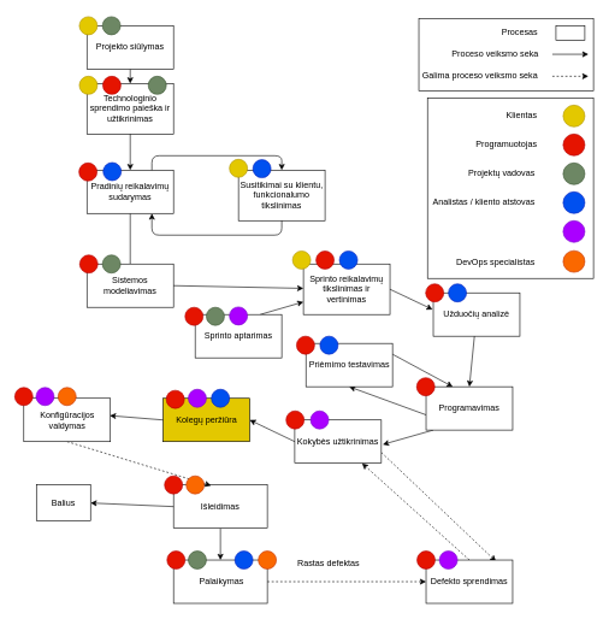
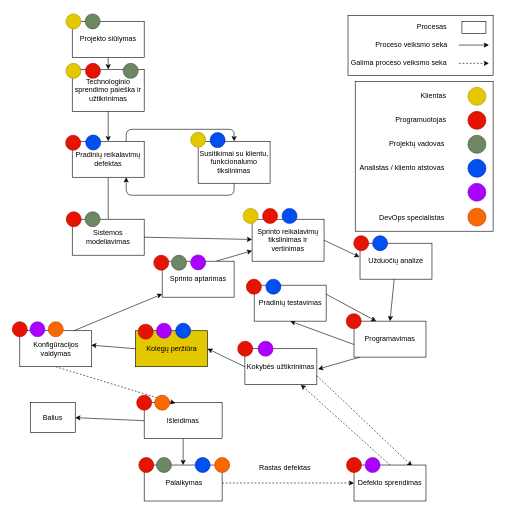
  <mxCell id="0" />
  <mxCell id="1" parent="0" />
  <mxCell id="2" value="Technologinio sprendimo paieška ir užtikrinimas" style="rounded=0;whiteSpace=wrap;html=1;" parent="1" vertex="1"><mxGeometry x="120" y="115" width="120" height="70" as="geometry" /></mxCell>
  <mxCell id="3" style="edgeStyle=none;rounded=0;orthogonalLoop=1;jettySize=auto;html=1;exitX=0.5;exitY=1;exitDx=0;exitDy=0;entryX=0.5;entryY=0;entryDx=0;entryDy=0;endArrow=none;" parent="1" source="4" target="8" edge="1"><mxGeometry relative="1" as="geometry" /></mxCell>
- <mxCell id="4" value="Pradinių reikalavimų sudarymas" style="rounded=0;whiteSpace=wrap;html=1;" parent="1" vertex="1"><mxGeometry x="120" y="235" width="120" height="60" as="geometry" /></mxCell>
+ <mxCell id="4" value="Pradinių reikalavimų defektas" style="rounded=0;whiteSpace=wrap;html=1;" parent="1" vertex="1"><mxGeometry x="120" y="235" width="120" height="60" as="geometry" /></mxCell>
  <mxCell id="5" value="Susitikimai su klientu, funkcionalumo tikslinimas" style="rounded=0;whiteSpace=wrap;html=1;" parent="1" vertex="1"><mxGeometry x="330" y="235" width="120" height="70" as="geometry" /></mxCell>
  <mxCell id="6" value="" style="edgeStyle=elbowEdgeStyle;elbow=horizontal;endArrow=classic;html=1;exitX=0.75;exitY=0;exitDx=0;exitDy=0;entryX=0.5;entryY=0;entryDx=0;entryDy=0;" parent="1" source="4" target="5" edge="1"><mxGeometry width="50" height="50" relative="1" as="geometry"><mxPoint x="120" y="365" as="sourcePoint" /><mxPoint x="170" y="315" as="targetPoint" /><Array as="points"><mxPoint x="310" y="215" /></Array></mxGeometry></mxCell>
  <mxCell id="7" value="" style="edgeStyle=elbowEdgeStyle;elbow=horizontal;endArrow=classic;html=1;entryX=0.75;entryY=1;entryDx=0;entryDy=0;exitX=0.5;exitY=1;exitDx=0;exitDy=0;" parent="1" source="5" target="4" edge="1"><mxGeometry width="50" height="50" relative="1" as="geometry"><mxPoint x="360" y="395" as="sourcePoint" /><mxPoint x="400" y="245" as="targetPoint" /><Array as="points"><mxPoint x="300" y="325" /></Array></mxGeometry></mxCell>
  <mxCell id="8" value="Sistemos modeliavimas" style="rounded=0;whiteSpace=wrap;html=1;" parent="1" vertex="1"><mxGeometry x="120" y="365" width="120" height="60" as="geometry" /></mxCell>
  <mxCell id="9" value="" style="endArrow=classic;html=1;exitX=0.5;exitY=1;exitDx=0;exitDy=0;" parent="1" source="36" target="2" edge="1"><mxGeometry width="50" height="50" relative="1" as="geometry"><mxPoint x="330" y="115" as="sourcePoint" /><mxPoint x="380" y="65" as="targetPoint" /></mxGeometry></mxCell>
  <mxCell id="10" value="" style="endArrow=classic;html=1;exitX=0.5;exitY=1;exitDx=0;exitDy=0;entryX=0.5;entryY=0;entryDx=0;entryDy=0;" parent="1" source="2" target="4" edge="1"><mxGeometry width="50" height="50" relative="1" as="geometry"><mxPoint x="190" y="85" as="sourcePoint" /><mxPoint x="190" y="125" as="targetPoint" /></mxGeometry></mxCell>
  <mxCell id="11" value="Sprinto reikalavimų tikslinimas ir vertinimas" style="rounded=0;whiteSpace=wrap;html=1;" parent="1" vertex="1"><mxGeometry x="420" y="365" width="120" height="70" as="geometry" /></mxCell>
  <mxCell id="12" value="Užduočių analizė" style="rounded=0;whiteSpace=wrap;html=1;" parent="1" vertex="1"><mxGeometry x="600" y="405" width="120" height="60" as="geometry" /></mxCell>
  <mxCell id="13" style="rounded=0;orthogonalLoop=1;jettySize=auto;html=1;exitX=0;exitY=0.5;exitDx=0;exitDy=0;" parent="1" edge="1"><mxGeometry relative="1" as="geometry"><mxPoint x="530" y="615" as="targetPoint" /><mxPoint x="600" y="595" as="sourcePoint" /><Array as="points"><mxPoint x="600" y="595" /></Array></mxGeometry></mxCell>
  <mxCell id="14" style="rounded=0;orthogonalLoop=1;jettySize=auto;html=1;exitX=0;exitY=0.65;exitDx=0;exitDy=0;entryX=0.5;entryY=1;entryDx=0;entryDy=0;exitPerimeter=0;" parent="1" source="15" target="71" edge="1"><mxGeometry relative="1" as="geometry" /></mxCell>
  <mxCell id="15" value="Programavimas" style="rounded=0;whiteSpace=wrap;html=1;" parent="1" vertex="1"><mxGeometry x="590" y="535" width="120" height="60" as="geometry" /></mxCell>
  <mxCell id="16" style="edgeStyle=none;rounded=0;orthogonalLoop=1;jettySize=auto;html=1;exitX=1;exitY=0.75;exitDx=0;exitDy=0;entryX=0.808;entryY=0.033;entryDx=0;entryDy=0;entryPerimeter=0;dashed=1;" parent="1" source="17" target="28" edge="1"><mxGeometry relative="1" as="geometry" /></mxCell>
  <mxCell id="17" value="Kokybės užtikrinimas" style="rounded=0;whiteSpace=wrap;html=1;" parent="1" vertex="1"><mxGeometry x="408" y="581" width="120" height="60" as="geometry" /></mxCell>
  <mxCell id="18" value="" style="endArrow=classic;html=1;exitX=1;exitY=0.5;exitDx=0;exitDy=0;" parent="1" source="8" target="11" edge="1"><mxGeometry width="50" height="50" relative="1" as="geometry"><mxPoint x="190" y="185" as="sourcePoint" /><mxPoint x="190" y="245" as="targetPoint" /></mxGeometry></mxCell>
  <mxCell id="19" value="" style="endArrow=classic;html=1;exitX=1;exitY=0.5;exitDx=0;exitDy=0;entryX=-0.008;entryY=0.383;entryDx=0;entryDy=0;entryPerimeter=0;" parent="1" source="11" target="12" edge="1"><mxGeometry width="50" height="50" relative="1" as="geometry"><mxPoint x="620" y="361" as="sourcePoint" /><mxPoint x="620" y="425" as="targetPoint" /></mxGeometry></mxCell>
  <mxCell id="20" value="" style="endArrow=classic;html=1;" parent="1" source="12" edge="1"><mxGeometry width="50" height="50" relative="1" as="geometry"><mxPoint x="680" y="455" as="sourcePoint" /><mxPoint x="650" y="535" as="targetPoint" /><Array as="points"><mxPoint x="650" y="535" /></Array></mxGeometry></mxCell>
  <mxCell id="21" style="edgeStyle=none;rounded=0;orthogonalLoop=1;jettySize=auto;html=1;exitX=0.5;exitY=1;exitDx=0;exitDy=0;entryX=0.5;entryY=0;entryDx=0;entryDy=0;" parent="1" source="22" target="25" edge="1"><mxGeometry relative="1" as="geometry"><Array as="points" /></mxGeometry></mxCell>
  <mxCell id="22" value="Išleidimas" style="rounded=0;whiteSpace=wrap;html=1;" parent="1" vertex="1"><mxGeometry x="240" y="671" width="130" height="60" as="geometry" /></mxCell>
  <mxCell id="23" style="edgeStyle=none;rounded=0;orthogonalLoop=1;jettySize=auto;html=1;exitX=0;exitY=0.5;exitDx=0;exitDy=0;entryX=1;entryY=0.5;entryDx=0;entryDy=0;" parent="1" source="22" target="26" edge="1"><mxGeometry relative="1" as="geometry" /></mxCell>
  <mxCell id="24" style="edgeStyle=orthogonalEdgeStyle;rounded=0;orthogonalLoop=1;jettySize=auto;html=1;exitX=1;exitY=0.5;exitDx=0;exitDy=0;dashed=1;entryX=0;entryY=0.5;entryDx=0;entryDy=0;" parent="1" source="25" target="28" edge="1"><mxGeometry relative="1" as="geometry"><mxPoint x="550" y="775" as="targetPoint" /><Array as="points" /></mxGeometry></mxCell>
  <mxCell id="25" value="&amp;nbsp;Palaikymas" style="rounded=0;whiteSpace=wrap;html=1;" parent="1" vertex="1"><mxGeometry x="240" y="775" width="130" height="60" as="geometry" /></mxCell>
  <mxCell id="26" value="Balius" style="rounded=0;whiteSpace=wrap;html=1;" parent="1" vertex="1"><mxGeometry x="50" y="671" width="75" height="50" as="geometry" /></mxCell>
  <mxCell id="27" style="rounded=0;orthogonalLoop=1;jettySize=auto;html=1;exitX=0.5;exitY=0;exitDx=0;exitDy=0;dashed=1;" parent="1" source="28" target="17" edge="1"><mxGeometry relative="1" as="geometry"><mxPoint x="660" y="625" as="targetPoint" /></mxGeometry></mxCell>
  <mxCell id="28" value="Defekto sprendimas" style="rounded=0;whiteSpace=wrap;html=1;" parent="1" vertex="1"><mxGeometry x="590" y="775" width="120" height="60" as="geometry" /></mxCell>
- <mxCell id="29" value="Rastas defektas" style="text;html=1;resizable=0;points=[];autosize=1;align=left;verticalAlign=top;spacingTop=-4;" parent="1" vertex="1"><mxGeometry x="410" y="770" width="100" height="20" as="geometry" /></mxCell>
+ <mxCell id="29" value="Rastas defektas" style="text;html=1;resizable=0;points=[];autosize=1;align=left;verticalAlign=top;spacingTop=-4;" parent="1" vertex="1"><mxGeometry x="430" y="770" width="100" height="20" as="geometry" /></mxCell>
+ <mxCell id="30" style="rounded=0;orthogonalLoop=1;jettySize=auto;html=1;exitX=0.75;exitY=0;exitDx=0;exitDy=0;" parent="1" source="32" target="34" edge="1"><mxGeometry relative="1" as="geometry" /></mxCell>
  <mxCell id="31" style="edgeStyle=none;rounded=0;orthogonalLoop=1;jettySize=auto;html=1;exitX=0.5;exitY=1;exitDx=0;exitDy=0;entryX=0.4;entryY=0.017;entryDx=0;entryDy=0;entryPerimeter=0;dashed=1;" parent="1" source="32" target="22" edge="1"><mxGeometry relative="1" as="geometry" /></mxCell>
  <mxCell id="32" value="Konfigūracijos valdymas" style="rounded=0;whiteSpace=wrap;html=1;" parent="1" vertex="1"><mxGeometry x="32.5" y="551" width="120" height="60" as="geometry" /></mxCell>
  <mxCell id="33" style="edgeStyle=none;rounded=0;orthogonalLoop=1;jettySize=auto;html=1;exitX=0.75;exitY=0;exitDx=0;exitDy=0;" parent="1" source="34" target="11" edge="1"><mxGeometry relative="1" as="geometry" /></mxCell>
  <mxCell id="34" value="Sprinto aptarimas" style="rounded=0;whiteSpace=wrap;html=1;" parent="1" vertex="1"><mxGeometry x="270" y="435" width="120" height="60" as="geometry" /></mxCell>
  <mxCell id="35" value="" style="group" parent="1" vertex="1" connectable="0"><mxGeometry x="110" y="20" width="130" height="75" as="geometry" /></mxCell>
  <mxCell id="36" value="Projekto siūlymas" style="rounded=0;whiteSpace=wrap;html=1;" parent="35" vertex="1"><mxGeometry x="10" y="15" width="120" height="60" as="geometry" /></mxCell>
  <mxCell id="37" value="" style="ellipse;whiteSpace=wrap;html=1;aspect=fixed;align=right;fillColor=#e3c800;strokeColor=#B09500;fontColor=#ffffff;" parent="35" vertex="1"><mxGeometry x="-0.5" y="2.5" width="25" height="25" as="geometry" /></mxCell>
  <mxCell id="38" value="" style="ellipse;whiteSpace=wrap;html=1;aspect=fixed;align=right;fillColor=#6d8764;strokeColor=#3A5431;fontColor=#ffffff;" parent="35" vertex="1"><mxGeometry x="31.5" y="2.5" width="25" height="25" as="geometry" /></mxCell>
  <mxCell id="39" value="" style="ellipse;whiteSpace=wrap;html=1;aspect=fixed;align=right;fillColor=#6d8764;strokeColor=#3A5431;fontColor=#ffffff;" parent="1" vertex="1"><mxGeometry x="205" y="105" width="25" height="25" as="geometry" /></mxCell>
  <mxCell id="40" value="" style="ellipse;whiteSpace=wrap;html=1;aspect=fixed;align=right;fontColor=#ffffff;fillColor=#e51400;strokeColor=#B20000;" parent="1" vertex="1"><mxGeometry x="142" y="105" width="25" height="25" as="geometry" /></mxCell>
  <mxCell id="41" value="" style="ellipse;whiteSpace=wrap;html=1;aspect=fixed;align=right;fillColor=#e3c800;strokeColor=#B09500;fontColor=#ffffff;" parent="1" vertex="1"><mxGeometry x="317.5" y="220" width="25" height="25" as="geometry" /></mxCell>
  <mxCell id="42" value="" style="ellipse;whiteSpace=wrap;html=1;aspect=fixed;align=right;fontColor=#ffffff;fillColor=#e51400;strokeColor=#B20000;" parent="1" vertex="1"><mxGeometry x="110" y="352.5" width="25" height="25" as="geometry" /></mxCell>
  <mxCell id="43" value="" style="ellipse;whiteSpace=wrap;html=1;aspect=fixed;align=right;fillColor=#6d8764;strokeColor=#3A5431;fontColor=#ffffff;" parent="1" vertex="1"><mxGeometry x="141.5" y="352.5" width="25" height="25" as="geometry" /></mxCell>
  <mxCell id="44" value="" style="ellipse;whiteSpace=wrap;html=1;aspect=fixed;align=right;fontColor=#ffffff;fillColor=#e51400;strokeColor=#B20000;" parent="1" vertex="1"><mxGeometry x="437.5" y="347" width="25" height="25" as="geometry" /></mxCell>
  <mxCell id="45" value="" style="ellipse;whiteSpace=wrap;html=1;aspect=fixed;align=right;fontColor=#ffffff;fillColor=#e51400;strokeColor=#B20000;" parent="1" vertex="1"><mxGeometry x="589.5" y="392.5" width="25" height="25" as="geometry" /></mxCell>
  <mxCell id="46" value="" style="ellipse;whiteSpace=wrap;html=1;aspect=fixed;align=right;fontColor=#ffffff;fillColor=#e51400;strokeColor=#B20000;" parent="1" vertex="1"><mxGeometry x="577" y="522.5" width="25" height="25" as="geometry" /></mxCell>
  <mxCell id="47" value="" style="ellipse;whiteSpace=wrap;html=1;aspect=fixed;align=right;fontColor=#ffffff;fillColor=#e51400;strokeColor=#B20000;" parent="1" vertex="1"><mxGeometry x="396" y="568.5" width="25" height="25" as="geometry" /></mxCell>
  <mxCell id="48" value="" style="ellipse;whiteSpace=wrap;html=1;aspect=fixed;align=right;fontColor=#ffffff;fillColor=#e51400;strokeColor=#B20000;" parent="1" vertex="1"><mxGeometry x="256" y="425" width="25" height="25" as="geometry" /></mxCell>
  <mxCell id="49" value="" style="ellipse;whiteSpace=wrap;html=1;aspect=fixed;align=right;fillColor=#6d8764;strokeColor=#3A5431;fontColor=#ffffff;" parent="1" vertex="1"><mxGeometry x="285.5" y="425" width="25" height="25" as="geometry" /></mxCell>
  <mxCell id="50" value="" style="ellipse;whiteSpace=wrap;html=1;aspect=fixed;align=right;fontColor=#ffffff;fillColor=#e51400;strokeColor=#B20000;" parent="1" vertex="1"><mxGeometry x="231" y="762.5" width="25" height="25" as="geometry" /></mxCell>
  <mxCell id="51" value="" style="ellipse;whiteSpace=wrap;html=1;aspect=fixed;align=right;fillColor=#6d8764;strokeColor=#3A5431;fontColor=#ffffff;" parent="1" vertex="1"><mxGeometry x="260.5" y="762.5" width="25" height="25" as="geometry" /></mxCell>
  <mxCell id="52" value="" style="ellipse;whiteSpace=wrap;html=1;aspect=fixed;align=right;fillColor=#0050ef;strokeColor=#001DBC;fontColor=#ffffff;" parent="1" vertex="1"><mxGeometry x="325" y="762.5" width="25" height="25" as="geometry" /></mxCell>
  <mxCell id="53" value="" style="ellipse;whiteSpace=wrap;html=1;aspect=fixed;align=right;fillColor=#e3c800;strokeColor=#B09500;fontColor=#ffffff;" parent="1" vertex="1"><mxGeometry x="109.5" y="105" width="25" height="25" as="geometry" /></mxCell>
  <mxCell id="54" value="" style="ellipse;whiteSpace=wrap;html=1;aspect=fixed;align=right;fontColor=#ffffff;fillColor=#e51400;strokeColor=#B20000;" parent="1" vertex="1"><mxGeometry x="109" y="225" width="25" height="25" as="geometry" /></mxCell>
  <mxCell id="55" value="" style="ellipse;whiteSpace=wrap;html=1;aspect=fixed;align=right;fontColor=#ffffff;fillColor=#aa00ff;strokeColor=#7700CC;" parent="1" vertex="1"><mxGeometry x="430" y="568.5" width="25" height="25" as="geometry" /></mxCell>
  <mxCell id="56" value="" style="ellipse;whiteSpace=wrap;html=1;aspect=fixed;align=right;fontColor=#ffffff;fillColor=#0050ef;strokeColor=#001DBC;" parent="1" vertex="1"><mxGeometry x="142.5" y="224.5" width="25" height="25" as="geometry" /></mxCell>
  <mxCell id="57" value="" style="ellipse;whiteSpace=wrap;html=1;aspect=fixed;align=right;fontColor=#ffffff;fillColor=#0050ef;strokeColor=#001DBC;" parent="1" vertex="1"><mxGeometry x="350" y="220.5" width="25" height="25" as="geometry" /></mxCell>
  <mxCell id="58" value="" style="ellipse;whiteSpace=wrap;html=1;aspect=fixed;align=right;fontColor=#ffffff;fillColor=#0050ef;strokeColor=#001DBC;" parent="1" vertex="1"><mxGeometry x="470" y="347" width="25" height="25" as="geometry" /></mxCell>
  <mxCell id="59" value="" style="ellipse;whiteSpace=wrap;html=1;aspect=fixed;align=right;fillColor=#e3c800;strokeColor=#B09500;fontColor=#ffffff;" parent="1" vertex="1"><mxGeometry x="405" y="347" width="25" height="25" as="geometry" /></mxCell>
  <mxCell id="60" value="" style="ellipse;whiteSpace=wrap;html=1;aspect=fixed;align=right;fontColor=#ffffff;fillColor=#0050ef;strokeColor=#001DBC;" parent="1" vertex="1"><mxGeometry x="621" y="392.5" width="25" height="25" as="geometry" /></mxCell>
  <mxCell id="61" value="" style="ellipse;whiteSpace=wrap;html=1;aspect=fixed;align=right;fontColor=#ffffff;fillColor=#aa00ff;strokeColor=#7700CC;" parent="1" vertex="1"><mxGeometry x="49.5" y="536" width="25" height="25" as="geometry" /></mxCell>
  <mxCell id="62" value="" style="ellipse;whiteSpace=wrap;html=1;aspect=fixed;align=right;fontColor=#ffffff;fillColor=#e51400;strokeColor=#B20000;" parent="1" vertex="1"><mxGeometry x="20" y="536" width="25" height="25" as="geometry" /></mxCell>
  <mxCell id="63" value="" style="ellipse;whiteSpace=wrap;html=1;aspect=fixed;align=right;fontColor=#ffffff;fillColor=#aa00ff;strokeColor=#7700CC;" parent="1" vertex="1"><mxGeometry x="317.5" y="424.5" width="25" height="25" as="geometry" /></mxCell>
  <mxCell id="64" value="" style="ellipse;whiteSpace=wrap;html=1;aspect=fixed;align=right;fontColor=#ffffff;fillColor=#e51400;strokeColor=#B20000;" parent="1" vertex="1"><mxGeometry x="227.5" y="658.5" width="25" height="25" as="geometry" /></mxCell>
  <mxCell id="65" value="" style="ellipse;whiteSpace=wrap;html=1;aspect=fixed;align=right;fontColor=#ffffff;fillColor=#fa6800;strokeColor=#C73500;" parent="1" vertex="1"><mxGeometry x="80" y="536" width="25" height="25" as="geometry" /></mxCell>
  <mxCell id="66" value="" style="ellipse;whiteSpace=wrap;html=1;aspect=fixed;align=right;fontColor=#ffffff;fillColor=#fa6800;strokeColor=#C73500;" parent="1" vertex="1"><mxGeometry x="257.5" y="658.5" width="25" height="25" as="geometry" /></mxCell>
  <mxCell id="67" value="" style="ellipse;whiteSpace=wrap;html=1;aspect=fixed;align=right;fontColor=#ffffff;fillColor=#fa6800;strokeColor=#C73500;" parent="1" vertex="1"><mxGeometry x="357.5" y="762.5" width="25" height="25" as="geometry" /></mxCell>
  <mxCell id="68" value="" style="ellipse;whiteSpace=wrap;html=1;aspect=fixed;align=right;fontColor=#ffffff;fillColor=#e51400;strokeColor=#B20000;" parent="1" vertex="1"><mxGeometry x="577.5" y="762.5" width="25" height="25" as="geometry" /></mxCell>
  <mxCell id="69" value="" style="ellipse;whiteSpace=wrap;html=1;aspect=fixed;align=right;fontColor=#ffffff;fillColor=#aa00ff;strokeColor=#7700CC;" parent="1" vertex="1"><mxGeometry x="608.5" y="762.5" width="25" height="25" as="geometry" /></mxCell>
  <mxCell id="70" style="rounded=0;orthogonalLoop=1;jettySize=auto;html=1;entryX=0.308;entryY=0;entryDx=0;entryDy=0;exitX=1;exitY=0.25;exitDx=0;exitDy=0;entryPerimeter=0;" parent="1" source="71" target="15" edge="1"><mxGeometry relative="1" as="geometry" /></mxCell>
- <mxCell id="71" value="Priėmimo testavimas" style="rounded=0;whiteSpace=wrap;html=1;" parent="1" vertex="1"><mxGeometry x="423.5" y="475" width="120" height="60" as="geometry" /></mxCell>
+ <mxCell id="71" value="Pradinių testavimas" style="rounded=0;whiteSpace=wrap;html=1;" parent="1" vertex="1"><mxGeometry x="423.5" y="475" width="120" height="60" as="geometry" /></mxCell>
  <mxCell id="72" value="" style="ellipse;whiteSpace=wrap;html=1;aspect=fixed;align=right;fontColor=#ffffff;fillColor=#e51400;strokeColor=#B20000;" parent="1" vertex="1"><mxGeometry x="410.5" y="465" width="25" height="25" as="geometry" /></mxCell>
  <mxCell id="73" value="" style="ellipse;whiteSpace=wrap;html=1;aspect=fixed;align=right;fontColor=#ffffff;fillColor=#0050ef;strokeColor=#001DBC;" parent="1" vertex="1"><mxGeometry x="443" y="465" width="25" height="25" as="geometry" /></mxCell>
  <mxCell id="74" value="" style="group" parent="1" vertex="1" connectable="0"><mxGeometry x="642" y="145" width="180" height="240" as="geometry" /></mxCell>
  <mxCell id="75" value="" style="group" parent="74" vertex="1" connectable="0"><mxGeometry width="180" height="240" as="geometry" /></mxCell>
  <mxCell id="76" value="" style="group" parent="75" vertex="1" connectable="0"><mxGeometry width="180" height="240" as="geometry" /></mxCell>
  <mxCell id="77" value="" style="rounded=0;whiteSpace=wrap;html=1;" parent="76" vertex="1"><mxGeometry x="-50" y="-10" width="230" height="250" as="geometry" /></mxCell>
  <mxCell id="78" value="" style="group" parent="76" vertex="1" connectable="0"><mxGeometry x="64" width="104" height="30" as="geometry" /></mxCell>
  <mxCell id="79" value="" style="ellipse;whiteSpace=wrap;html=1;aspect=fixed;align=right;fillColor=#e3c800;strokeColor=#B09500;fontColor=#ffffff;" parent="78" vertex="1"><mxGeometry x="74" width="30" height="30" as="geometry" /></mxCell>
  <mxCell id="80" value="&lt;font color=&quot;#000000&quot;&gt;Klientas&lt;/font&gt;" style="text;html=1;strokeColor=none;fillColor=none;align=right;verticalAlign=middle;whiteSpace=wrap;rounded=0;fontColor=#FF0000;" parent="78" vertex="1"><mxGeometry y="5" width="40" height="20" as="geometry" /></mxCell>
  <mxCell id="81" value="" style="group" parent="76" vertex="1" connectable="0"><mxGeometry x="64" y="40" width="104" height="30" as="geometry" /></mxCell>
  <mxCell id="82" value="" style="ellipse;whiteSpace=wrap;html=1;aspect=fixed;align=right;fontColor=#ffffff;fillColor=#e51400;strokeColor=#B20000;" parent="81" vertex="1"><mxGeometry x="74" width="30" height="30" as="geometry" /></mxCell>
  <mxCell id="83" value="Programuotojas" style="text;html=1;strokeColor=none;fillColor=none;align=right;verticalAlign=middle;whiteSpace=wrap;rounded=0;fontColor=#000000;container=1;" parent="81" vertex="1"><mxGeometry x="-60" y="5" width="100" height="20" as="geometry" /></mxCell>
  <mxCell id="84" value="" style="group" parent="76" vertex="1" connectable="0"><mxGeometry y="80" width="168" height="30" as="geometry" /></mxCell>
  <mxCell id="85" value="" style="ellipse;whiteSpace=wrap;html=1;aspect=fixed;align=right;fillColor=#6d8764;strokeColor=#3A5431;fontColor=#ffffff;" parent="84" vertex="1"><mxGeometry x="138" width="30" height="30" as="geometry" /></mxCell>
  <mxCell id="86" value="Projektų vadovas" style="text;html=1;strokeColor=none;fillColor=none;align=right;verticalAlign=middle;whiteSpace=wrap;rounded=0;fontColor=#000000;" parent="84" vertex="1"><mxGeometry y="5" width="101" height="20" as="geometry" /></mxCell>
  <mxCell id="87" value="" style="group" parent="76" vertex="1" connectable="0"><mxGeometry y="120" width="168" height="30" as="geometry" /></mxCell>
  <mxCell id="88" value="" style="ellipse;whiteSpace=wrap;html=1;aspect=fixed;align=right;fillColor=#0050ef;strokeColor=#001DBC;fontColor=#ffffff;" parent="87" vertex="1"><mxGeometry x="138" width="30" height="30" as="geometry" /></mxCell>
  <mxCell id="89" value="Analistas / kliento atstovas" style="text;html=1;strokeColor=none;fillColor=none;align=right;verticalAlign=middle;whiteSpace=wrap;rounded=0;fontColor=#000000;" parent="87" vertex="1"><mxGeometry x="-70" y="5" width="171" height="20" as="geometry" /></mxCell>
  <mxCell id="90" value="" style="group" parent="75" vertex="1" connectable="0"><mxGeometry y="160" width="168" height="30" as="geometry" /></mxCell>
  <mxCell id="91" value="" style="ellipse;whiteSpace=wrap;html=1;aspect=fixed;align=right;fillColor=#aa00ff;strokeColor=#7700CC;fontColor=#ffffff;" parent="90" vertex="1"><mxGeometry x="138" width="30" height="30" as="geometry" /></mxCell>
  <mxCell id="92" value="" style="group" parent="75" vertex="1" connectable="0"><mxGeometry y="201.5" width="168" height="30" as="geometry" /></mxCell>
  <mxCell id="93" value="" style="ellipse;whiteSpace=wrap;html=1;aspect=fixed;align=right;fillColor=#fa6800;strokeColor=#C73500;fontColor=#ffffff;" parent="92" vertex="1"><mxGeometry x="138" width="30" height="30" as="geometry" /></mxCell>
  <mxCell id="94" value="DevOps specialistas" style="text;html=1;strokeColor=none;fillColor=none;align=right;verticalAlign=middle;whiteSpace=wrap;rounded=0;fontColor=#000000;" parent="92" vertex="1"><mxGeometry x="-10" y="5" width="111" height="20" as="geometry" /></mxCell>
  <mxCell id="95" value="" style="group" parent="1" vertex="1" connectable="0"><mxGeometry x="580" y="35" width="242" height="90" as="geometry" /></mxCell>
  <mxCell id="96" value="" style="group" parent="95" vertex="1" connectable="0"><mxGeometry width="242" height="90" as="geometry" /></mxCell>
  <mxCell id="97" value="" style="rounded=0;whiteSpace=wrap;html=1;" parent="96" vertex="1"><mxGeometry y="-10" width="242" height="100" as="geometry" /></mxCell>
  <mxCell id="98" value="" style="group" parent="96" vertex="1" connectable="0"><mxGeometry x="96" width="134" height="20" as="geometry" /></mxCell>
  <mxCell id="99" value="" style="rounded=0;whiteSpace=wrap;html=1;" parent="98" vertex="1"><mxGeometry x="94" width="40" height="20" as="geometry" /></mxCell>
  <mxCell id="100" value="Procesas" style="text;html=1;resizable=0;autosize=1;align=right;verticalAlign=middle;points=[];fillColor=none;strokeColor=none;rounded=0;" parent="98" vertex="1"><mxGeometry width="70" height="20" as="geometry" /></mxCell>
  <mxCell id="101" value="" style="group" parent="96" vertex="1" connectable="0"><mxGeometry x="46" y="30" width="189" height="20" as="geometry" /></mxCell>
  <mxCell id="102" value="" style="endArrow=classic;html=1;rounded=1;" parent="101" edge="1"><mxGeometry width="50" height="50" relative="1" as="geometry"><mxPoint x="139" y="9.5" as="sourcePoint" /><mxPoint x="189" y="9.5" as="targetPoint" /></mxGeometry></mxCell>
  <mxCell id="103" value="&lt;span style=&quot;white-space: nowrap&quot;&gt;Proceso veiksmo seka&lt;/span&gt;" style="text;html=1;strokeColor=none;fillColor=none;align=center;verticalAlign=middle;whiteSpace=wrap;rounded=0;" parent="101" vertex="1"><mxGeometry width="120" height="20" as="geometry" /></mxCell>
  <mxCell id="104" value="" style="group" parent="96" vertex="1" connectable="0"><mxGeometry y="60" width="235" height="20" as="geometry" /></mxCell>
  <mxCell id="105" value="" style="endArrow=classic;html=1;dashed=1;" parent="104" edge="1"><mxGeometry width="50" height="50" relative="1" as="geometry"><mxPoint x="185" y="10" as="sourcePoint" /><mxPoint x="235" y="10" as="targetPoint" /></mxGeometry></mxCell>
  <mxCell id="106" value="&lt;span style=&quot;white-space: nowrap&quot;&gt;Galima proceso veiksmo seka&lt;/span&gt;" style="text;html=1;strokeColor=none;fillColor=none;align=center;verticalAlign=middle;whiteSpace=wrap;rounded=0;" parent="104" vertex="1"><mxGeometry width="170" height="20" as="geometry" /></mxCell>
  <mxCell id="107" value="Kolegų peržiūra" style="rounded=0;whiteSpace=wrap;html=1;fillColor=#e3c800;" vertex="1" parent="1"><mxGeometry x="225.5" y="551" width="120" height="60" as="geometry" /></mxCell>
  <mxCell id="108" value="" style="ellipse;whiteSpace=wrap;html=1;aspect=fixed;align=right;fontColor=#ffffff;fillColor=#e51400;strokeColor=#B20000;" vertex="1" parent="1"><mxGeometry x="230" y="540" width="25" height="25" as="geometry" /></mxCell>
  <mxCell id="109" value="" style="ellipse;whiteSpace=wrap;html=1;aspect=fixed;align=right;fontColor=#ffffff;fillColor=#aa00ff;strokeColor=#7700CC;" vertex="1" parent="1"><mxGeometry x="260.5" y="538.5" width="25" height="25" as="geometry" /></mxCell>
  <mxCell id="110" value="" style="ellipse;whiteSpace=wrap;html=1;aspect=fixed;align=right;fontColor=#ffffff;fillColor=#0050ef;strokeColor=#001DBC;" vertex="1" parent="1"><mxGeometry x="292.5" y="538.5" width="25" height="25" as="geometry" /></mxCell>
  <mxCell id="111" style="rounded=0;orthogonalLoop=1;jettySize=auto;html=1;exitX=0;exitY=0.5;exitDx=0;exitDy=0;entryX=0.993;entryY=0.4;entryDx=0;entryDy=0;entryPerimeter=0;" edge="1" parent="1" source="107" target="32"><mxGeometry relative="1" as="geometry"><mxPoint x="132.5" y="561" as="sourcePoint" /><mxPoint x="280" y="499.867" as="targetPoint" /></mxGeometry></mxCell>
  <mxCell id="112" style="rounded=0;orthogonalLoop=1;jettySize=auto;html=1;exitX=0;exitY=0.5;exitDx=0;exitDy=0;entryX=1;entryY=0.5;entryDx=0;entryDy=0;" edge="1" parent="1" source="17" target="107"><mxGeometry relative="1" as="geometry"><mxPoint x="142.5" y="571" as="sourcePoint" /><mxPoint x="290" y="509.867" as="targetPoint" /></mxGeometry></mxCell>
